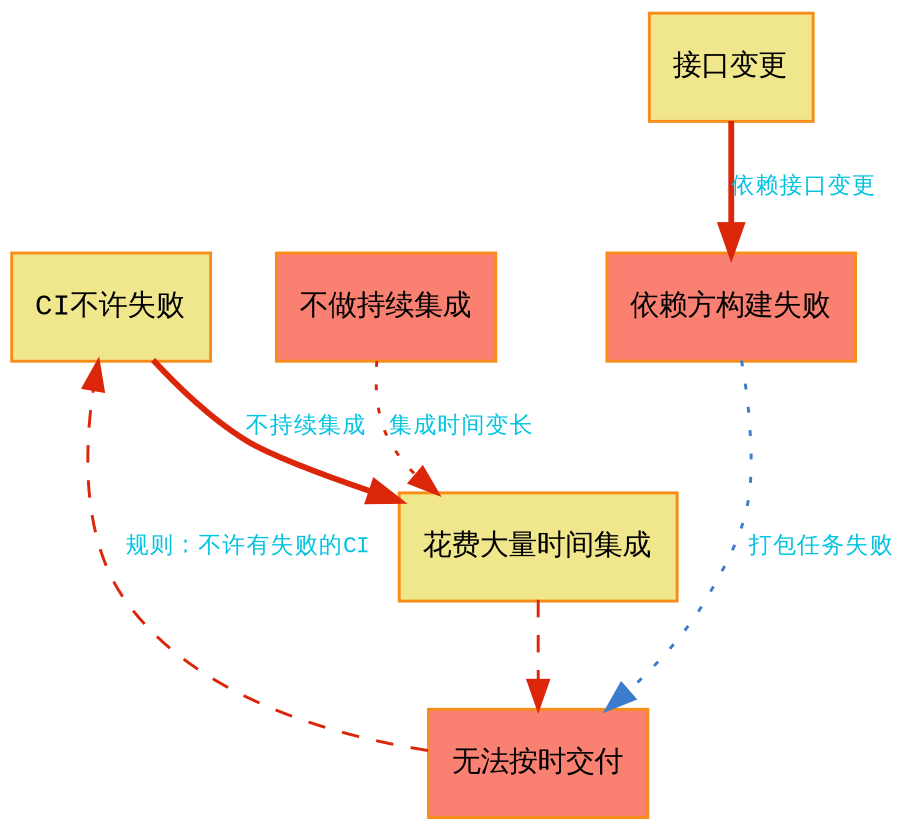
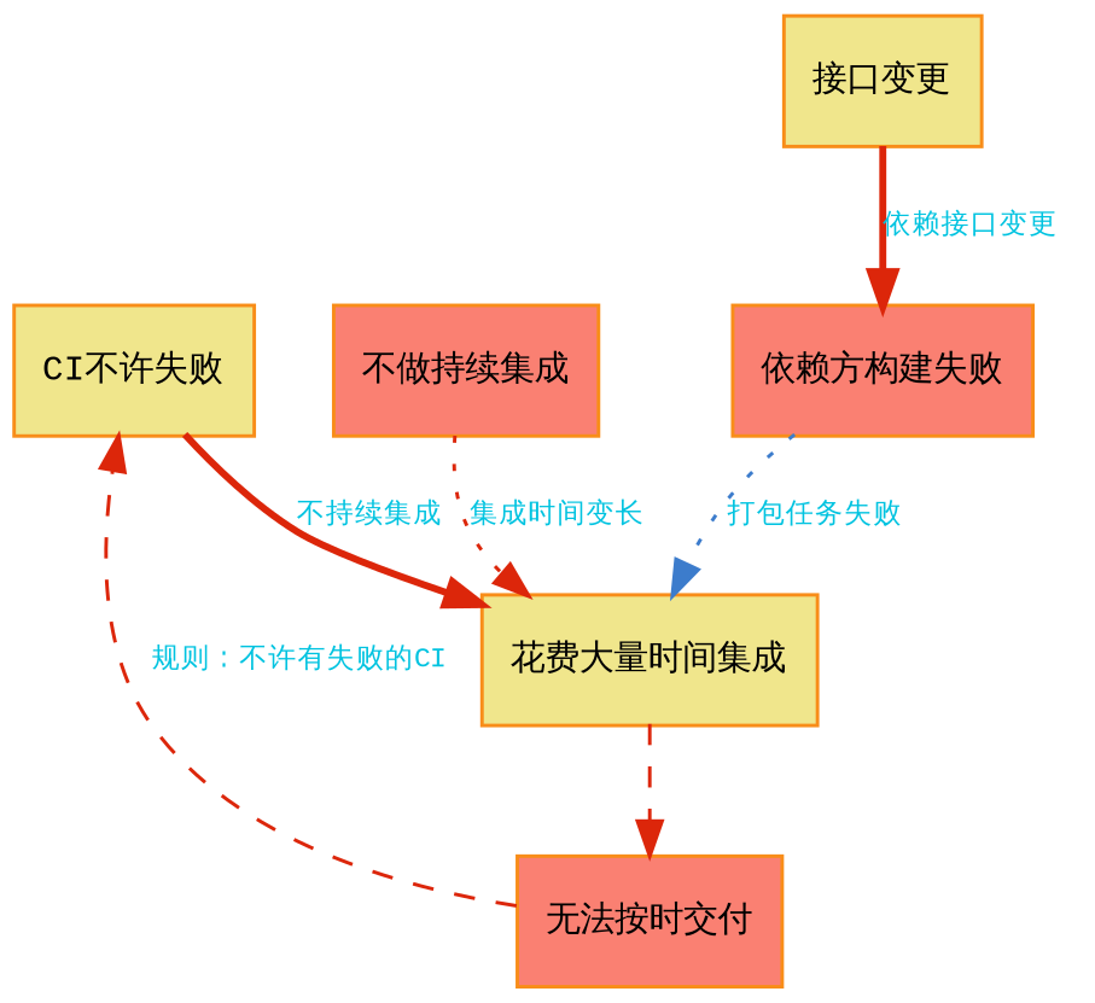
  digraph {
    fontname="Liberation Mono"
    fontsize=10
    node [color="#F88D19" fillcolor=khaki fontname="Liberation Mono" fontsize=10 shape=record style=filled]
    edge [color="#DC260A" fontcolor="#00C3E0" fontname="Liberation Mono" fontsize=8 style=bold]
    n1 [label="CI不许失败"]
    n2 [label="花费大量时间集成"]
    n3 [fillcolor=salmon label="不做持续集成"]
    n4 [label="接口变更"]
    n5 [fillcolor=salmon label="依赖方构建失败"]
    n6 [fillcolor=salmon label="无法按时交付"]
    n1 -> n2 [label="不持续集成"]
    n2 -> n6 [style=dashed]
    n3 -> n2 [label="集成时间变长" style=dotted]
    n4 -> n5 [label="依赖接口变更"]
-   n5 -> n6 [color="#3C7CCC" label="打包任务失败" style=dotted]
+   n5 -> n2 [color="#3C7CCC" label="打包任务失败" style=dotted]
    n6 -> n1 [label="规则：不许有失败的CI" style=dashed]
  }
